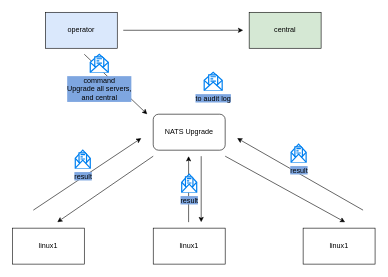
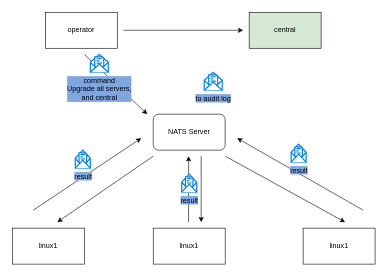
  <mxCell id="0" />
  <mxCell id="1" parent="0" />
  <mxCell id="2" value="central" style="rounded=0;whiteSpace=wrap;html=1;fillColor=#d5e8d4;" vertex="1" parent="1"><mxGeometry x="415" y="20" width="120" height="60" as="geometry" /></mxCell>
- <mxCell id="3" value="operator" style="rounded=0;whiteSpace=wrap;html=1;fillColor=#dae8fc;" vertex="1" parent="1"><mxGeometry x="75" y="20" width="120" height="60" as="geometry" /></mxCell>
+ <mxCell id="3" value="operator" style="rounded=0;whiteSpace=wrap;html=1;" vertex="1" parent="1"><mxGeometry x="75" y="20" width="120" height="60" as="geometry" /></mxCell>
  <mxCell id="4" value="linux1" style="rounded=0;whiteSpace=wrap;html=1;" vertex="1" parent="1"><mxGeometry x="20" y="380" width="120" height="60" as="geometry" /></mxCell>
  <mxCell id="5" value="linux1" style="rounded=0;whiteSpace=wrap;html=1;" vertex="1" parent="1"><mxGeometry x="255" y="380" width="120" height="60" as="geometry" /></mxCell>
  <mxCell id="6" value="linux1" style="rounded=0;whiteSpace=wrap;html=1;" vertex="1" parent="1"><mxGeometry x="505" y="380" width="120" height="60" as="geometry" /></mxCell>
- <mxCell id="7" value="NATS Upgrade" style="rounded=1;whiteSpace=wrap;html=1;" vertex="1" parent="1"><mxGeometry x="255" y="190" width="120" height="60" as="geometry" /></mxCell>
+ <mxCell id="7" value="NATS Server" style="rounded=1;whiteSpace=wrap;html=1;" vertex="1" parent="1"><mxGeometry x="255" y="190" width="120" height="60" as="geometry" /></mxCell>
  <mxCell id="8" value="" style="endArrow=classic;html=1;rounded=0;" edge="1" parent="1"><mxGeometry width="50" height="50" relative="1" as="geometry"><mxPoint x="140" y="90" as="sourcePoint" /><mxPoint x="245" y="190" as="targetPoint" /></mxGeometry></mxCell>
  <mxCell id="9" value="command&lt;br&gt;Upgrade all servers,&lt;br&gt;and central" style="html=1;verticalLabelPosition=bottom;align=center;labelBackgroundColor=#7EA6E0;verticalAlign=top;strokeWidth=2;strokeColor=#0080F0;shadow=0;dashed=0;shape=mxgraph.ios7.icons.envelope_(message);" vertex="1" parent="1"><mxGeometry x="150" y="90" width="30" height="30" as="geometry" /></mxCell>
  <mxCell id="10" value="" style="endArrow=classic;html=1;rounded=0;" edge="1" parent="1"><mxGeometry width="50" height="50" relative="1" as="geometry"><mxPoint x="255" y="260" as="sourcePoint" /><mxPoint x="95" y="370" as="targetPoint" /></mxGeometry></mxCell>
  <mxCell id="11" value="" style="endArrow=classic;html=1;rounded=0;" edge="1" parent="1"><mxGeometry width="50" height="50" relative="1" as="geometry"><mxPoint x="335" y="260" as="sourcePoint" /><mxPoint x="335" y="370" as="targetPoint" /></mxGeometry></mxCell>
  <mxCell id="12" value="" style="endArrow=classic;html=1;rounded=0;" edge="1" parent="1"><mxGeometry width="50" height="50" relative="1" as="geometry"><mxPoint x="375" y="260" as="sourcePoint" /><mxPoint x="575" y="370" as="targetPoint" /></mxGeometry></mxCell>
  <mxCell id="13" value="" style="endArrow=classic;html=1;rounded=0;" edge="1" parent="1"><mxGeometry width="50" height="50" relative="1" as="geometry"><mxPoint x="205" y="50" as="sourcePoint" /><mxPoint x="405" y="50" as="targetPoint" /></mxGeometry></mxCell>
  <mxCell id="14" value="to audit log" style="html=1;verticalLabelPosition=bottom;align=center;labelBackgroundColor=#7EA6E0;verticalAlign=top;strokeWidth=2;strokeColor=#0080F0;shadow=0;dashed=0;shape=mxgraph.ios7.icons.envelope_(message);" vertex="1" parent="1"><mxGeometry x="340" y="120" width="30" height="30" as="geometry" /></mxCell>
  <mxCell id="15" value="" style="endArrow=classic;html=1;rounded=0;" edge="1" parent="1"><mxGeometry width="50" height="50" relative="1" as="geometry"><mxPoint x="55" y="350" as="sourcePoint" /><mxPoint x="235" y="230" as="targetPoint" /></mxGeometry></mxCell>
  <mxCell id="16" value="result" style="html=1;verticalLabelPosition=bottom;align=center;labelBackgroundColor=#7EA6E0;verticalAlign=top;strokeWidth=2;strokeColor=#0080F0;shadow=0;dashed=0;shape=mxgraph.ios7.icons.envelope_(message);" vertex="1" parent="1"><mxGeometry x="125" y="250" width="25" height="30" as="geometry" /></mxCell>
  <mxCell id="17" value="" style="endArrow=classic;html=1;rounded=0;" edge="1" parent="1"><mxGeometry width="50" height="50" relative="1" as="geometry"><mxPoint x="314" y="370" as="sourcePoint" /><mxPoint x="314" y="260" as="targetPoint" /></mxGeometry></mxCell>
  <mxCell id="18" value="" style="endArrow=classic;html=1;rounded=0;" edge="1" parent="1"><mxGeometry width="50" height="50" relative="1" as="geometry"><mxPoint x="605" y="350" as="sourcePoint" /><mxPoint x="395" y="230" as="targetPoint" /></mxGeometry></mxCell>
  <mxCell id="19" value="result" style="html=1;verticalLabelPosition=bottom;align=center;labelBackgroundColor=#7EA6E0;verticalAlign=top;strokeWidth=2;strokeColor=#0080F0;shadow=0;dashed=0;shape=mxgraph.ios7.icons.envelope_(message);" vertex="1" parent="1"><mxGeometry x="302.5" y="290" width="25" height="30" as="geometry" /></mxCell>
  <mxCell id="20" value="result" style="html=1;verticalLabelPosition=bottom;align=center;labelBackgroundColor=#7EA6E0;verticalAlign=top;strokeWidth=2;strokeColor=#0080F0;shadow=0;dashed=0;shape=mxgraph.ios7.icons.envelope_(message);" vertex="1" parent="1"><mxGeometry x="485" y="240" width="25" height="30" as="geometry" /></mxCell>
